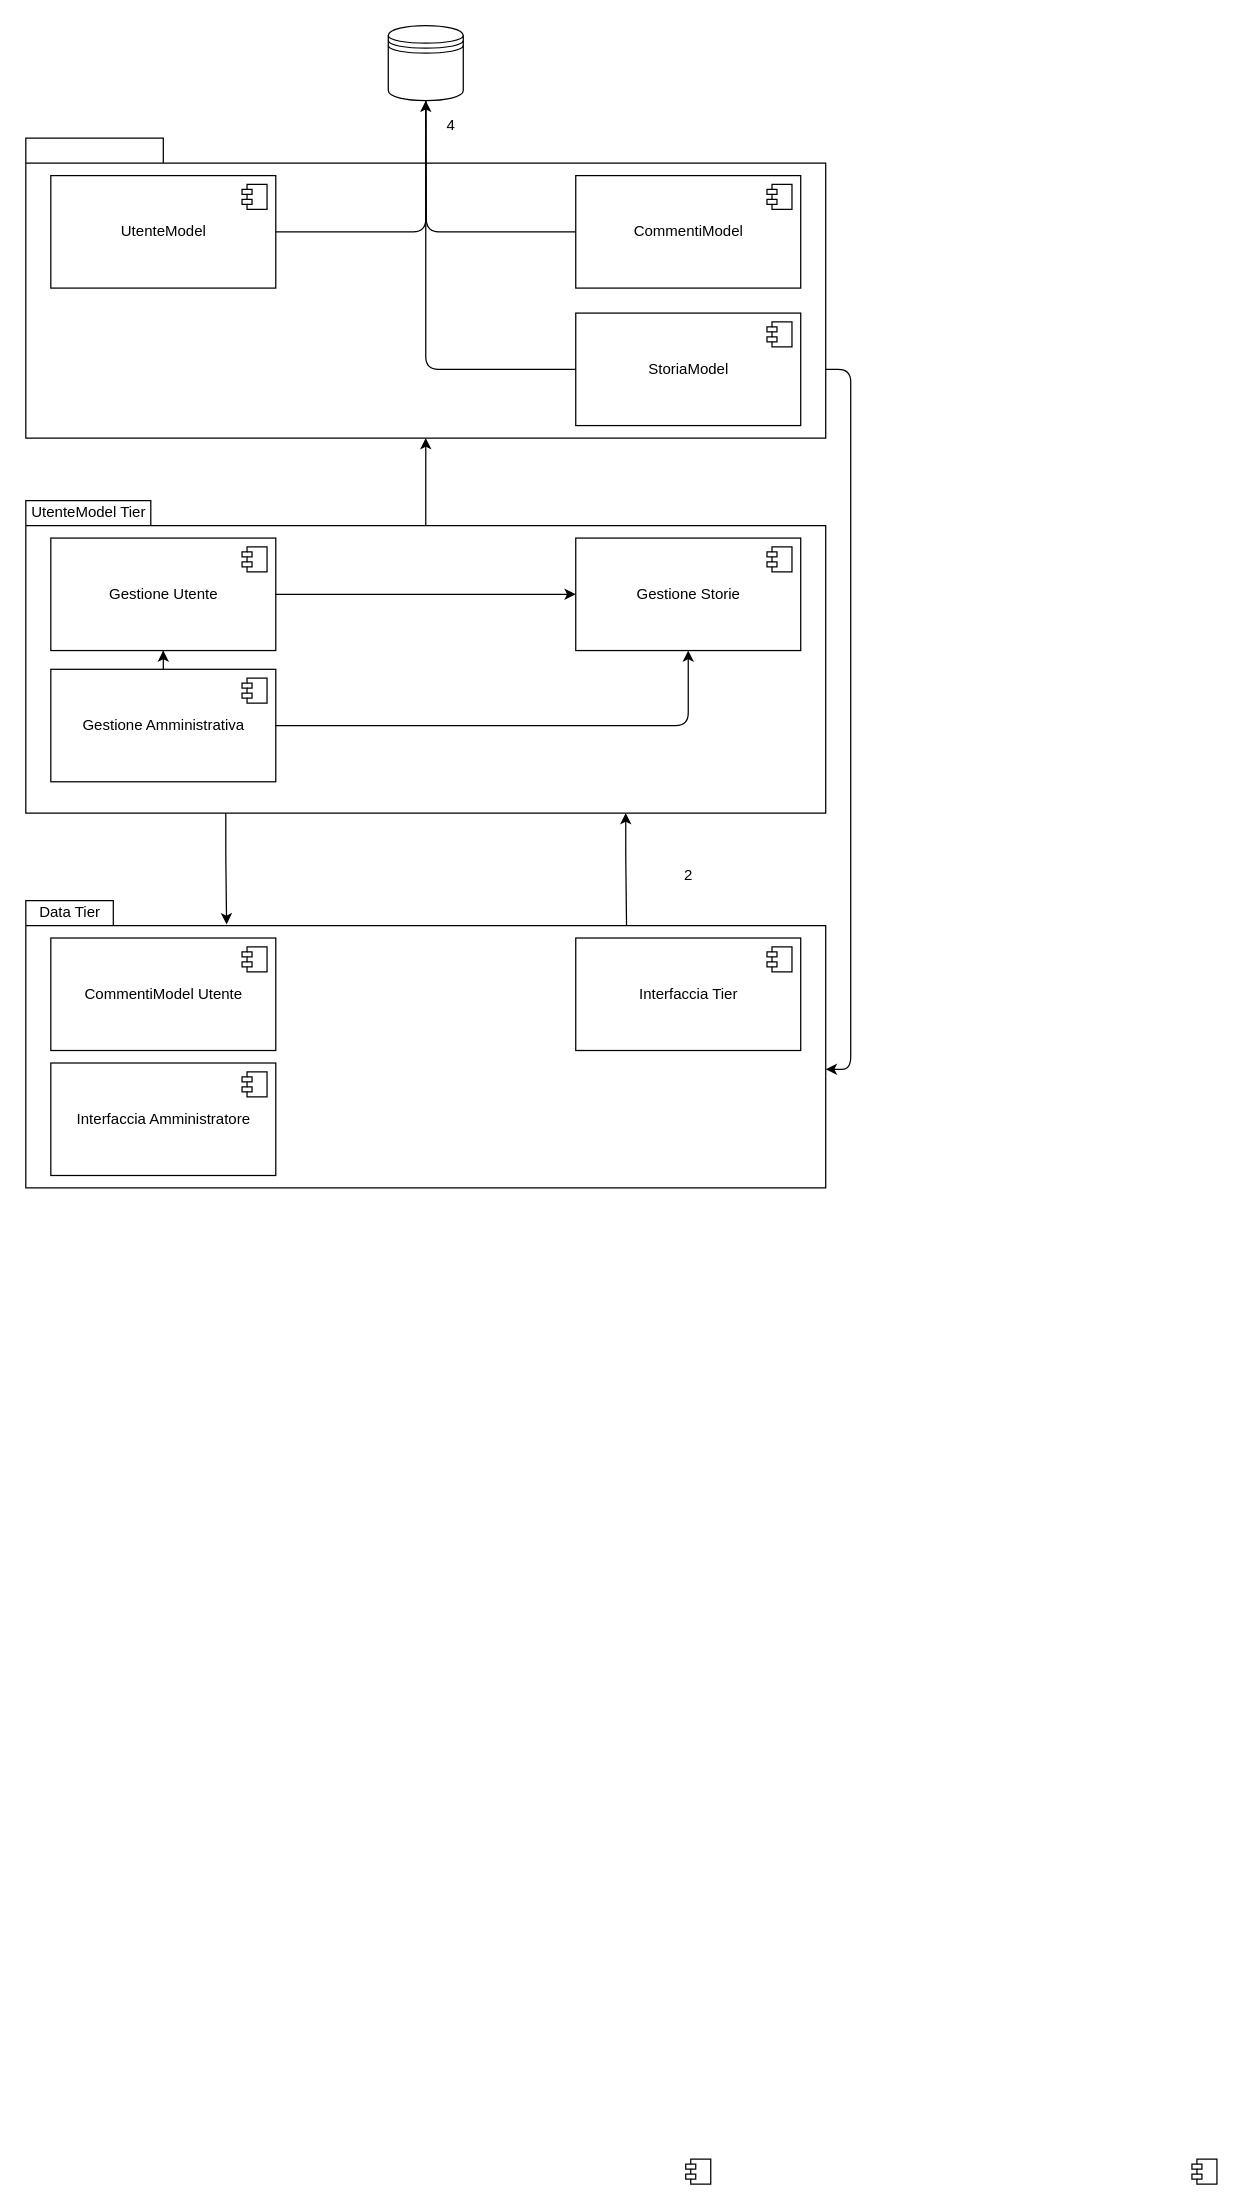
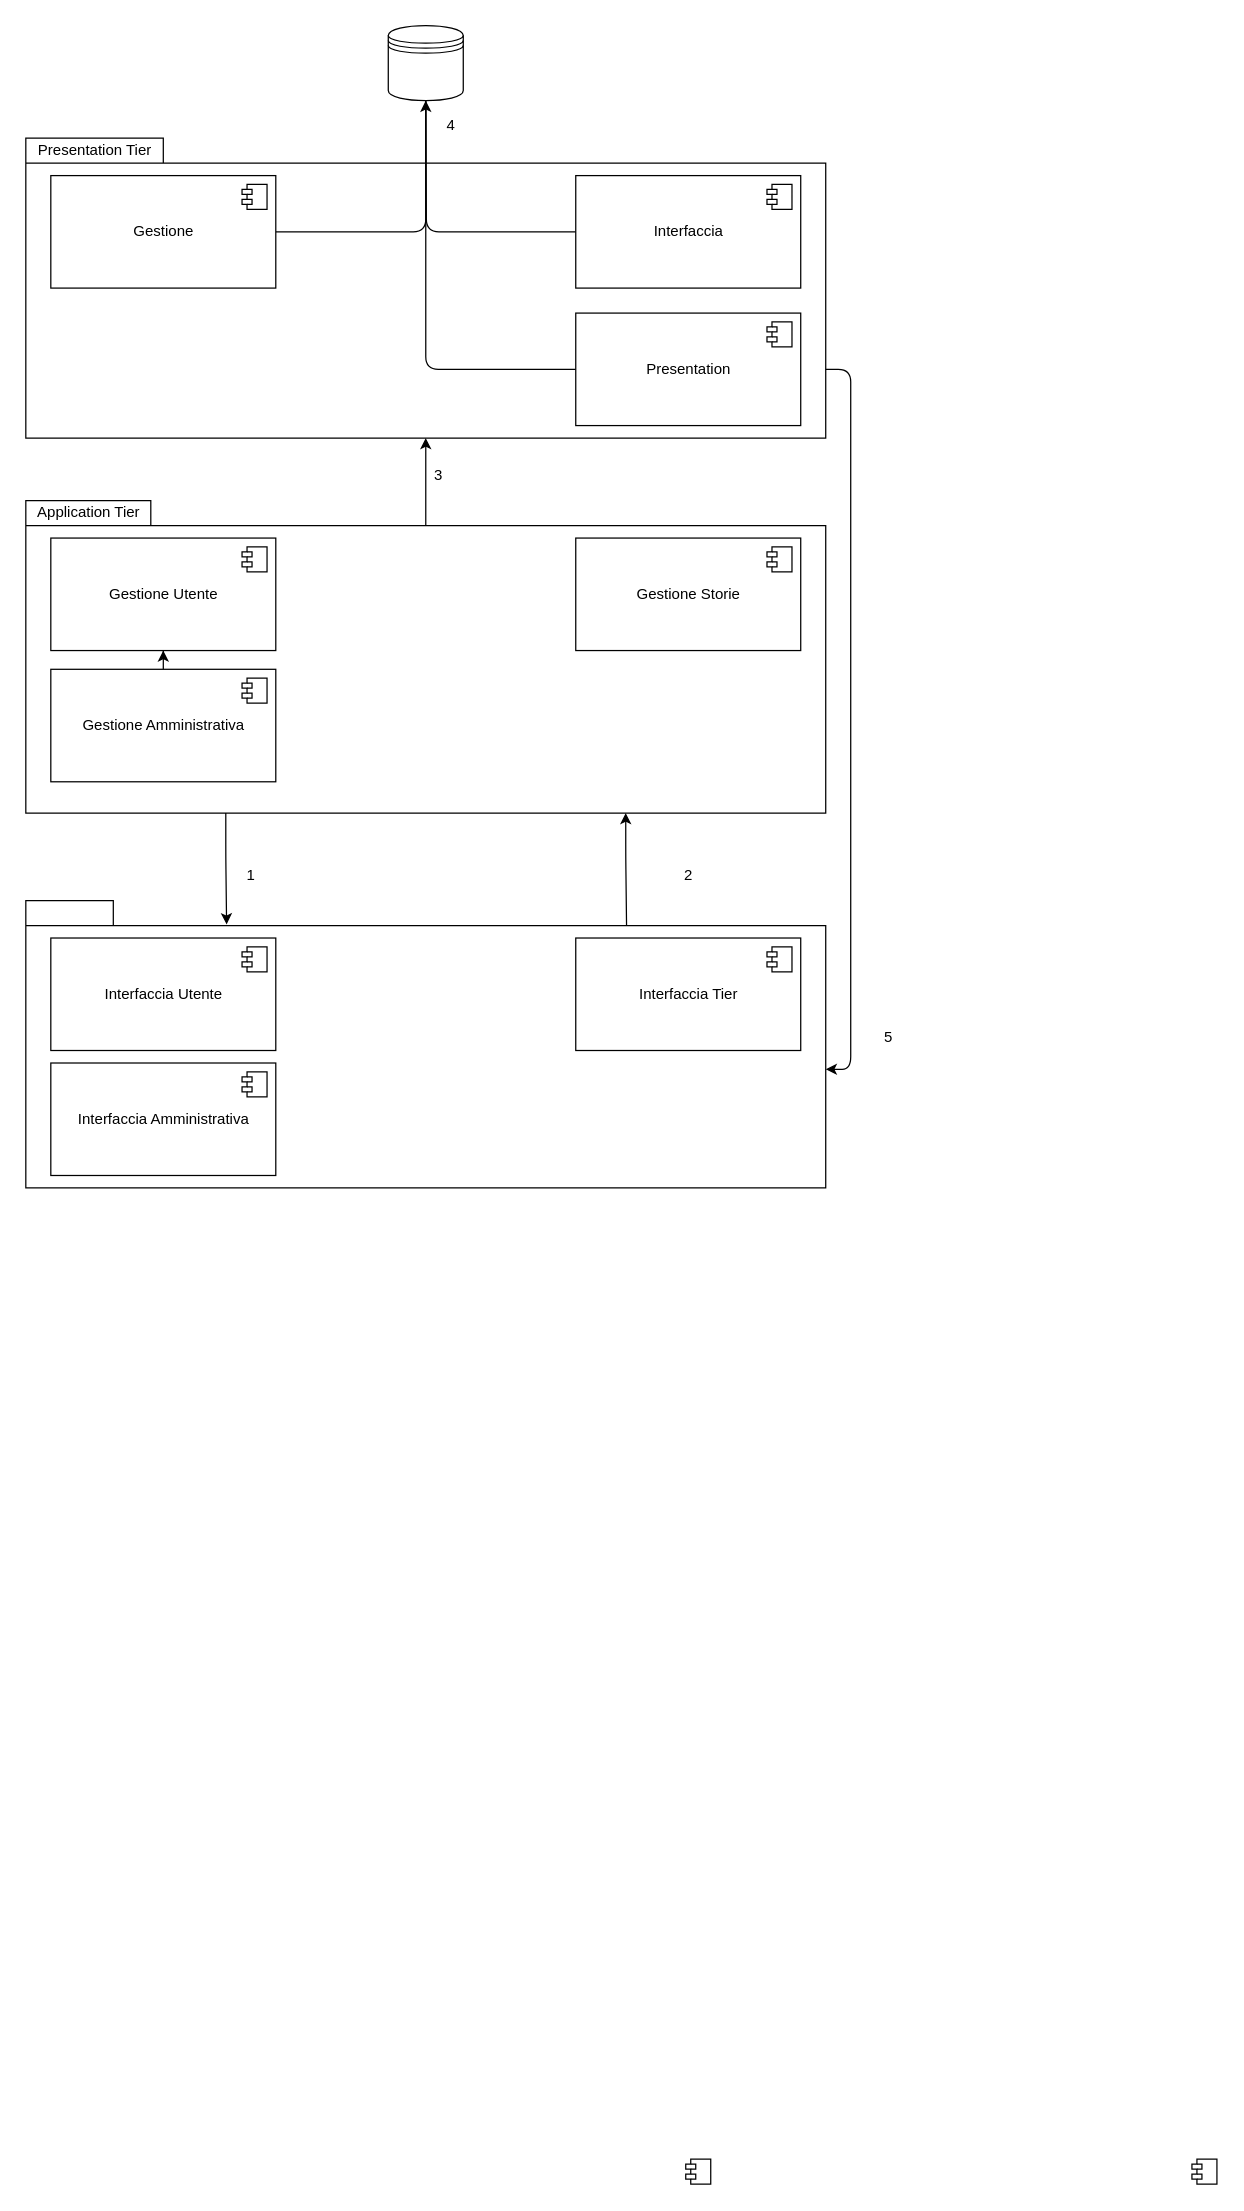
  <mxCell id="0" />
  <mxCell id="1" parent="0" />
  <mxCell id="2" style="edgeStyle=orthogonalEdgeStyle;rounded=1;orthogonalLoop=1;jettySize=auto;html=1;exitX=0.5;exitY=1;exitDx=0;exitDy=0;exitPerimeter=0;entryX=0.5;entryY=0.083;entryDx=0;entryDy=0;entryPerimeter=0;startArrow=classic;startFill=1;endArrow=none;endFill=0;" parent="1" source="3" target="16" edge="1"><mxGeometry relative="1" as="geometry" /></mxCell>
  <mxCell id="3" value="" style="shape=folder;fontStyle=1;spacingTop=10;tabWidth=110;tabHeight=20;tabPosition=left;html=1;" parent="1" vertex="1"><mxGeometry x="20" y="110" width="640" height="240" as="geometry" /></mxCell>
+ <mxCell id="4" value="Presentation Tier" style="text;html=1;align=center;verticalAlign=middle;resizable=0;points=[];autosize=1;strokeColor=none;fillColor=none;" parent="1" vertex="1"><mxGeometry x="20" y="110" width="110" height="20" as="geometry" /></mxCell>
  <mxCell id="5" style="edgeStyle=orthogonalEdgeStyle;rounded=1;orthogonalLoop=1;jettySize=auto;html=1;exitX=1;exitY=0.5;exitDx=0;exitDy=0;entryX=0.5;entryY=1;entryDx=0;entryDy=0;endArrow=none;endFill=0;" parent="1" source="6" target="38" edge="1"><mxGeometry relative="1" as="geometry" /></mxCell>
- <mxCell id="6" value="UtenteModel" style="html=1;dropTarget=0;" parent="1" vertex="1"><mxGeometry x="40" y="140" width="180" height="90" as="geometry" /></mxCell>
+ <mxCell id="6" value="Gestione" style="html=1;dropTarget=0;" parent="1" vertex="1"><mxGeometry x="40" y="140" width="180" height="90" as="geometry" /></mxCell>
  <mxCell id="7" value="" style="shape=module;jettyWidth=8;jettyHeight=4;" parent="6" vertex="1"><mxGeometry x="1" width="20" height="20" relative="1" as="geometry"><mxPoint x="-27" y="7" as="offset" /></mxGeometry></mxCell>
  <mxCell id="8" style="edgeStyle=orthogonalEdgeStyle;rounded=1;orthogonalLoop=1;jettySize=auto;html=1;exitX=0;exitY=0.5;exitDx=0;exitDy=0;entryX=0.5;entryY=1;entryDx=0;entryDy=0;endArrow=none;endFill=0;" parent="1" source="9" target="38" edge="1"><mxGeometry relative="1" as="geometry" /></mxCell>
- <mxCell id="9" value="StoriaModel" style="html=1;dropTarget=0;" parent="1" vertex="1"><mxGeometry x="460" y="250" width="180" height="90" as="geometry" /></mxCell>
+ <mxCell id="9" value="Presentation" style="html=1;dropTarget=0;" parent="1" vertex="1"><mxGeometry x="460" y="250" width="180" height="90" as="geometry" /></mxCell>
  <mxCell id="10" value="" style="shape=module;jettyWidth=8;jettyHeight=4;" parent="9" vertex="1"><mxGeometry x="1" width="20" height="20" relative="1" as="geometry"><mxPoint x="-27" y="7" as="offset" /></mxGeometry></mxCell>
  <mxCell id="11" style="edgeStyle=orthogonalEdgeStyle;rounded=1;orthogonalLoop=1;jettySize=auto;html=1;exitX=0;exitY=0.5;exitDx=0;exitDy=0;endArrow=classic;endFill=1;" parent="1" source="12" edge="1"><mxGeometry relative="1" as="geometry"><mxPoint x="340" y="80" as="targetPoint" /></mxGeometry></mxCell>
- <mxCell id="12" value="CommentiModel" style="html=1;dropTarget=0;" parent="1" vertex="1"><mxGeometry x="460" y="140" width="180" height="90" as="geometry" /></mxCell>
+ <mxCell id="12" value="Interfaccia" style="html=1;dropTarget=0;" parent="1" vertex="1"><mxGeometry x="460" y="140" width="180" height="90" as="geometry" /></mxCell>
  <mxCell id="13" value="" style="shape=module;jettyWidth=8;jettyHeight=4;" parent="12" vertex="1"><mxGeometry x="1" width="20" height="20" relative="1" as="geometry"><mxPoint x="-27" y="7" as="offset" /></mxGeometry></mxCell>
  <mxCell id="14" style="edgeStyle=orthogonalEdgeStyle;rounded=1;orthogonalLoop=1;jettySize=auto;html=1;exitX=0.25;exitY=1;exitDx=0;exitDy=0;exitPerimeter=0;entryX=0.251;entryY=0.083;entryDx=0;entryDy=0;entryPerimeter=0;endArrow=classic;endFill=1;" parent="1" source="16" target="28" edge="1"><mxGeometry relative="1" as="geometry" /></mxCell>
  <mxCell id="15" style="edgeStyle=orthogonalEdgeStyle;rounded=1;orthogonalLoop=1;jettySize=auto;html=1;exitX=0.75;exitY=1;exitDx=0;exitDy=0;exitPerimeter=0;entryX=0.751;entryY=0.085;entryDx=0;entryDy=0;entryPerimeter=0;endArrow=none;endFill=0;startArrow=classic;startFill=1;" parent="1" source="16" target="28" edge="1"><mxGeometry relative="1" as="geometry" /></mxCell>
  <mxCell id="16" value="" style="shape=folder;fontStyle=1;spacingTop=10;tabWidth=100;tabHeight=20;tabPosition=left;html=1;" parent="1" vertex="1"><mxGeometry x="20" y="400" width="640" height="250" as="geometry" /></mxCell>
- <mxCell id="17" value="UtenteModel Tier" style="text;html=1;align=center;verticalAlign=middle;resizable=0;points=[];autosize=1;strokeColor=none;fillColor=none;" parent="1" vertex="1"><mxGeometry x="20" y="400" width="100" height="20" as="geometry" /></mxCell>
- <mxCell id="18" style="edgeStyle=orthogonalEdgeStyle;rounded=1;orthogonalLoop=1;jettySize=auto;html=1;exitX=1;exitY=0.5;exitDx=0;exitDy=0;endArrow=classic;endFill=1;" parent="1" source="19" target="21" edge="1"><mxGeometry relative="1" as="geometry" /></mxCell>
+ <mxCell id="17" value="Application Tier" style="text;html=1;align=center;verticalAlign=middle;resizable=0;points=[];autosize=1;strokeColor=none;fillColor=none;" parent="1" vertex="1"><mxGeometry x="20" y="400" width="100" height="20" as="geometry" /></mxCell>
  <mxCell id="19" value="Gestione Utente" style="html=1;dropTarget=0;" parent="1" vertex="1"><mxGeometry x="40" y="430" width="180" height="90" as="geometry" /></mxCell>
  <mxCell id="20" value="" style="shape=module;jettyWidth=8;jettyHeight=4;" parent="19" vertex="1"><mxGeometry x="1" width="20" height="20" relative="1" as="geometry"><mxPoint x="-27" y="7" as="offset" /></mxGeometry></mxCell>
  <mxCell id="21" value="Gestione Storie" style="html=1;dropTarget=0;" parent="1" vertex="1"><mxGeometry x="460" y="430" width="180" height="90" as="geometry" /></mxCell>
  <mxCell id="22" value="" style="shape=module;jettyWidth=8;jettyHeight=4;" parent="21" vertex="1"><mxGeometry x="1" width="20" height="20" relative="1" as="geometry"><mxPoint x="-27" y="7" as="offset" /></mxGeometry></mxCell>
- <mxCell id="23" style="edgeStyle=orthogonalEdgeStyle;rounded=1;orthogonalLoop=1;jettySize=auto;html=1;exitX=1;exitY=0.5;exitDx=0;exitDy=0;endArrow=classic;endFill=1;" parent="1" source="25" target="21" edge="1"><mxGeometry relative="1" as="geometry" /></mxCell>
  <mxCell id="24" style="edgeStyle=orthogonalEdgeStyle;rounded=1;orthogonalLoop=1;jettySize=auto;html=1;exitX=0.5;exitY=0;exitDx=0;exitDy=0;endArrow=classic;endFill=1;dashed=1;" parent="1" source="25" target="19" edge="1"><mxGeometry relative="1" as="geometry" /></mxCell>
  <mxCell id="25" value="Gestione Amministrativa" style="html=1;dropTarget=0;" parent="1" vertex="1"><mxGeometry x="40" y="535" width="180" height="90" as="geometry" /></mxCell>
  <mxCell id="26" value="" style="shape=module;jettyWidth=8;jettyHeight=4;" parent="25" vertex="1"><mxGeometry x="1" width="20" height="20" relative="1" as="geometry"><mxPoint x="-27" y="7" as="offset" /></mxGeometry></mxCell>
  <mxCell id="27" style="edgeStyle=orthogonalEdgeStyle;rounded=1;orthogonalLoop=1;jettySize=auto;html=1;exitX=0;exitY=0;exitDx=640;exitDy=135;exitPerimeter=0;entryX=0;entryY=0;entryDx=640;entryDy=185;entryPerimeter=0;startArrow=classic;startFill=1;endArrow=none;endFill=0;" parent="1" source="28" target="3" edge="1"><mxGeometry relative="1" as="geometry" /></mxCell>
  <mxCell id="28" value="" style="shape=folder;fontStyle=1;spacingTop=10;tabWidth=70;tabHeight=20;tabPosition=left;html=1;" parent="1" vertex="1"><mxGeometry x="20" y="720" width="640" height="230" as="geometry" /></mxCell>
- <mxCell id="29" value="Data Tier" style="text;html=1;align=center;verticalAlign=middle;resizable=0;points=[];autosize=1;strokeColor=none;fillColor=none;" parent="1" vertex="1"><mxGeometry x="25" y="720" width="60" height="20" as="geometry" /></mxCell>
  <mxCell id="30" value="" style="shape=module;jettyWidth=8;jettyHeight=4;" parent="1" vertex="1"><mxGeometry x="548" y="1727" width="20" height="20" as="geometry"><mxPoint x="-27" y="7" as="offset" /></mxGeometry></mxCell>
  <mxCell id="31" value="" style="shape=module;jettyWidth=8;jettyHeight=4;" parent="1" vertex="1"><mxGeometry x="953" y="1727" width="20" height="20" as="geometry"><mxPoint x="-27" y="7" as="offset" /></mxGeometry></mxCell>
- <mxCell id="32" value="CommentiModel Utente" style="html=1;dropTarget=0;" parent="1" vertex="1"><mxGeometry x="40" y="750" width="180" height="90" as="geometry" /></mxCell>
+ <mxCell id="32" value="Interfaccia Utente" style="html=1;dropTarget=0;" parent="1" vertex="1"><mxGeometry x="40" y="750" width="180" height="90" as="geometry" /></mxCell>
  <mxCell id="33" value="" style="shape=module;jettyWidth=8;jettyHeight=4;" parent="32" vertex="1"><mxGeometry x="1" width="20" height="20" relative="1" as="geometry"><mxPoint x="-27" y="7" as="offset" /></mxGeometry></mxCell>
- <mxCell id="34" value="Interfaccia Amministratore" style="html=1;dropTarget=0;" parent="1" vertex="1"><mxGeometry x="40" y="850" width="180" height="90" as="geometry" /></mxCell>
+ <mxCell id="34" value="Interfaccia Amministrativa" style="html=1;dropTarget=0;" parent="1" vertex="1"><mxGeometry x="40" y="850" width="180" height="90" as="geometry" /></mxCell>
  <mxCell id="35" value="" style="shape=module;jettyWidth=8;jettyHeight=4;" parent="34" vertex="1"><mxGeometry x="1" width="20" height="20" relative="1" as="geometry"><mxPoint x="-27" y="7" as="offset" /></mxGeometry></mxCell>
  <mxCell id="36" value="Interfaccia Tier" style="html=1;dropTarget=0;" parent="1" vertex="1"><mxGeometry x="460" y="750" width="180" height="90" as="geometry" /></mxCell>
  <mxCell id="37" value="" style="shape=module;jettyWidth=8;jettyHeight=4;" parent="36" vertex="1"><mxGeometry x="1" width="20" height="20" relative="1" as="geometry"><mxPoint x="-27" y="7" as="offset" /></mxGeometry></mxCell>
  <mxCell id="38" value="" style="shape=datastore;whiteSpace=wrap;html=1;" parent="1" vertex="1"><mxGeometry x="310" y="20" width="60" height="60" as="geometry" /></mxCell>
+ <mxCell id="39" value="1" style="text;html=1;align=center;verticalAlign=middle;resizable=0;points=[];autosize=1;strokeColor=none;fillColor=none;" parent="1" vertex="1"><mxGeometry x="190" y="690" width="20" height="20" as="geometry" /></mxCell>
  <mxCell id="40" value="2" style="text;html=1;align=center;verticalAlign=middle;resizable=0;points=[];autosize=1;strokeColor=none;fillColor=none;" parent="1" vertex="1"><mxGeometry x="540" y="690" width="20" height="20" as="geometry" /></mxCell>
+ <mxCell id="41" value="3" style="text;html=1;align=center;verticalAlign=middle;resizable=0;points=[];autosize=1;strokeColor=none;fillColor=none;" parent="1" vertex="1"><mxGeometry x="340" y="370" width="20" height="20" as="geometry" /></mxCell>
  <mxCell id="42" value="4" style="text;html=1;align=center;verticalAlign=middle;resizable=0;points=[];autosize=1;strokeColor=none;fillColor=none;" parent="1" vertex="1"><mxGeometry x="350" y="90" width="20" height="20" as="geometry" /></mxCell>
+ <mxCell id="43" value="5" style="text;html=1;align=center;verticalAlign=middle;resizable=0;points=[];autosize=1;strokeColor=none;fillColor=none;" parent="1" vertex="1"><mxGeometry x="700" y="820" width="20" height="20" as="geometry" /></mxCell>
